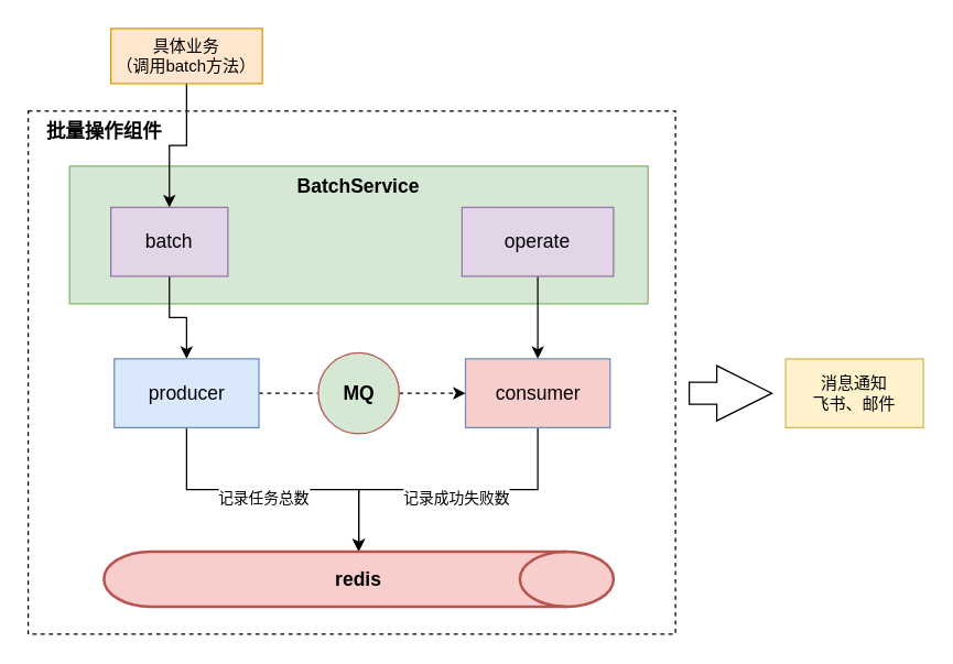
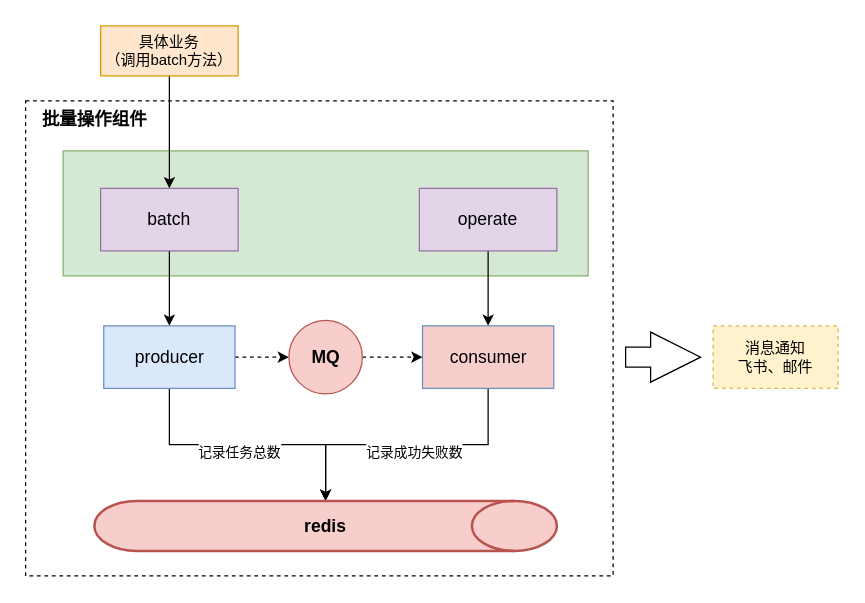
  <mxCell id="0" />
  <mxCell id="1" parent="0" />
  <mxCell id="2" value="" style="rounded=0;whiteSpace=wrap;html=1;dashed=1;" parent="1" vertex="1"><mxGeometry x="20" y="80" width="470" height="380" as="geometry" /></mxCell>
  <mxCell id="3" value="" style="rounded=0;whiteSpace=wrap;html=1;fillColor=#d5e8d4;strokeColor=#82b366;" parent="1" vertex="1"><mxGeometry x="50" y="120" width="420" height="100" as="geometry" /></mxCell>
  <mxCell id="4" style="edgeStyle=orthogonalEdgeStyle;rounded=0;orthogonalLoop=1;jettySize=auto;html=1;exitX=0.5;exitY=1;exitDx=0;exitDy=0;entryX=0.5;entryY=0;entryDx=0;entryDy=0;" parent="1" source="5" target="11" edge="1"><mxGeometry relative="1" as="geometry" /></mxCell>
- <mxCell id="5" value="&lt;font style=&quot;font-size: 14px;&quot;&gt;batch&lt;/font&gt;" style="rounded=0;whiteSpace=wrap;html=1;fillColor=#e1d5e7;strokeColor=#9673a6;" parent="1" vertex="1"><mxGeometry x="80" y="150" width="85" height="50" as="geometry" /></mxCell>
+ <mxCell id="5" value="&lt;font style=&quot;font-size: 14px;&quot;&gt;batch&lt;/font&gt;" style="rounded=0;whiteSpace=wrap;html=1;fillColor=#e1d5e7;strokeColor=#9673a6;" parent="1" vertex="1"><mxGeometry x="80" y="150" width="110" height="50" as="geometry" /></mxCell>
  <mxCell id="6" style="edgeStyle=orthogonalEdgeStyle;rounded=0;orthogonalLoop=1;jettySize=auto;html=1;exitX=0.5;exitY=1;exitDx=0;exitDy=0;entryX=0.5;entryY=0;entryDx=0;entryDy=0;" parent="1" source="7" target="14" edge="1"><mxGeometry relative="1" as="geometry" /></mxCell>
  <mxCell id="7" value="&lt;font style=&quot;font-size: 14px;&quot;&gt;operate&lt;/font&gt;" style="rounded=0;whiteSpace=wrap;html=1;fillColor=#e1d5e7;strokeColor=#9673a6;" parent="1" vertex="1"><mxGeometry x="335" y="150" width="110" height="50" as="geometry" /></mxCell>
  <mxCell id="8" style="edgeStyle=orthogonalEdgeStyle;rounded=0;orthogonalLoop=1;jettySize=auto;html=1;exitX=0.5;exitY=1;exitDx=0;exitDy=0;entryX=0.5;entryY=0;entryDx=0;entryDy=0;entryPerimeter=0;" parent="1" source="11" target="17" edge="1"><mxGeometry relative="1" as="geometry" /></mxCell>
  <mxCell id="9" value="记录任务总数" style="edgeLabel;html=1;align=center;verticalAlign=middle;resizable=0;points=[];" parent="8" vertex="1" connectable="0"><mxGeometry x="-0.201" y="-3" relative="1" as="geometry"><mxPoint x="14" y="2" as="offset" /></mxGeometry></mxCell>
- <mxCell id="10" style="edgeStyle=orthogonalEdgeStyle;rounded=0;orthogonalLoop=1;jettySize=auto;html=1;exitX=1;exitY=0.5;exitDx=0;exitDy=0;dashed=1;endArrow=none;" parent="1" source="11" target="16" edge="1"><mxGeometry relative="1" as="geometry" /></mxCell>
+ <mxCell id="10" style="edgeStyle=orthogonalEdgeStyle;rounded=0;orthogonalLoop=1;jettySize=auto;html=1;exitX=1;exitY=0.5;exitDx=0;exitDy=0;dashed=1;" parent="1" source="11" target="16" edge="1"><mxGeometry relative="1" as="geometry" /></mxCell>
  <mxCell id="11" value="&lt;font style=&quot;font-size: 14px;&quot;&gt;producer&lt;/font&gt;" style="rounded=0;whiteSpace=wrap;html=1;fillColor=#dae8fc;strokeColor=#6c8ebf;" parent="1" vertex="1"><mxGeometry x="82.5" y="260" width="105" height="50" as="geometry" /></mxCell>
  <mxCell id="12" style="edgeStyle=orthogonalEdgeStyle;rounded=0;orthogonalLoop=1;jettySize=auto;html=1;exitX=0.5;exitY=1;exitDx=0;exitDy=0;entryX=0.5;entryY=0;entryDx=0;entryDy=0;entryPerimeter=0;" parent="1" source="14" target="17" edge="1"><mxGeometry relative="1" as="geometry" /></mxCell>
  <mxCell id="13" value="记录成功失败数" style="edgeLabel;html=1;align=center;verticalAlign=middle;resizable=0;points=[];" parent="12" vertex="1" connectable="0"><mxGeometry x="-0.017" y="1" relative="1" as="geometry"><mxPoint x="3" y="4" as="offset" /></mxGeometry></mxCell>
  <mxCell id="14" value="&lt;font style=&quot;font-size: 14px;&quot;&gt;consumer&lt;/font&gt;" style="rounded=0;whiteSpace=wrap;html=1;fillColor=#f8cecc;strokeColor=#6c8ebf;" parent="1" vertex="1"><mxGeometry x="337.5" y="260" width="105" height="50" as="geometry" /></mxCell>
  <mxCell id="15" style="edgeStyle=orthogonalEdgeStyle;rounded=0;orthogonalLoop=1;jettySize=auto;html=1;exitX=1;exitY=0.5;exitDx=0;exitDy=0;dashed=1;" parent="1" source="16" target="14" edge="1"><mxGeometry relative="1" as="geometry" /></mxCell>
- <mxCell id="16" value="&lt;b&gt;&lt;font style=&quot;font-size: 14px;&quot;&gt;MQ&lt;/font&gt;&lt;/b&gt;" style="ellipse;whiteSpace=wrap;html=1;aspect=fixed;fillColor=#d5e8d4;strokeColor=#b85450;" parent="1" vertex="1"><mxGeometry x="230.63" y="255.63" width="58.75" height="58.75" as="geometry" /></mxCell>
+ <mxCell id="16" value="&lt;b&gt;&lt;font style=&quot;font-size: 14px;&quot;&gt;MQ&lt;/font&gt;&lt;/b&gt;" style="ellipse;whiteSpace=wrap;html=1;aspect=fixed;fillColor=#f8cecc;strokeColor=#b85450;" parent="1" vertex="1"><mxGeometry x="230.63" y="255.63" width="58.75" height="58.75" as="geometry" /></mxCell>
  <mxCell id="17" value="&lt;b&gt;&lt;font style=&quot;font-size: 14px;&quot;&gt;redis&lt;/font&gt;&lt;/b&gt;" style="strokeWidth=2;html=1;shape=mxgraph.flowchart.direct_data;whiteSpace=wrap;fillColor=#f8cecc;strokeColor=#b85450;" parent="1" vertex="1"><mxGeometry x="75" y="400" width="370" height="40" as="geometry" /></mxCell>
- <mxCell id="18" value="&lt;b&gt;&lt;font style=&quot;font-size: 14px;&quot;&gt;BatchService&lt;/font&gt;&lt;/b&gt;" style="text;html=1;strokeColor=none;fillColor=none;align=center;verticalAlign=middle;whiteSpace=wrap;rounded=0;" parent="1" vertex="1"><mxGeometry x="215" y="120" width="90" height="30" as="geometry" /></mxCell>
  <mxCell id="19" style="edgeStyle=orthogonalEdgeStyle;rounded=0;orthogonalLoop=1;jettySize=auto;html=1;exitX=0.5;exitY=1;exitDx=0;exitDy=0;" parent="1" source="20" target="5" edge="1"><mxGeometry relative="1" as="geometry" /></mxCell>
  <mxCell id="20" value="具体业务&lt;br&gt;（调用batch方法）" style="rounded=0;whiteSpace=wrap;html=1;fillColor=#ffe6cc;strokeColor=#d79b00;" parent="1" vertex="1"><mxGeometry x="80" y="20" width="110" height="40" as="geometry" /></mxCell>
- <mxCell id="21" value="消息通知&lt;br&gt;飞书、邮件" style="rounded=0;whiteSpace=wrap;html=1;fillColor=#fff2cc;strokeColor=#d6b656;" parent="1" vertex="1"><mxGeometry x="570" y="260" width="100" height="50" as="geometry" /></mxCell>
+ <mxCell id="21" value="消息通知&lt;br&gt;飞书、邮件" style="rounded=0;whiteSpace=wrap;html=1;fillColor=#fff2cc;strokeColor=#d6b656;dashed=1;" parent="1" vertex="1"><mxGeometry x="570" y="260" width="100" height="50" as="geometry" /></mxCell>
  <mxCell id="22" value="" style="html=1;shadow=0;dashed=0;align=center;verticalAlign=middle;shape=mxgraph.arrows2.arrow;dy=0.6;dx=40;notch=0;" parent="1" vertex="1"><mxGeometry x="500" y="265" width="60" height="40" as="geometry" /></mxCell>
  <mxCell id="23" value="&lt;b&gt;&lt;font style=&quot;font-size: 14px;&quot;&gt;批量操作组件&lt;/font&gt;&lt;/b&gt;" style="text;html=1;align=center;verticalAlign=middle;resizable=0;points=[];autosize=1;strokeColor=none;fillColor=none;" vertex="1" parent="1"><mxGeometry x="20" y="80" width="110" height="30" as="geometry" /></mxCell>
